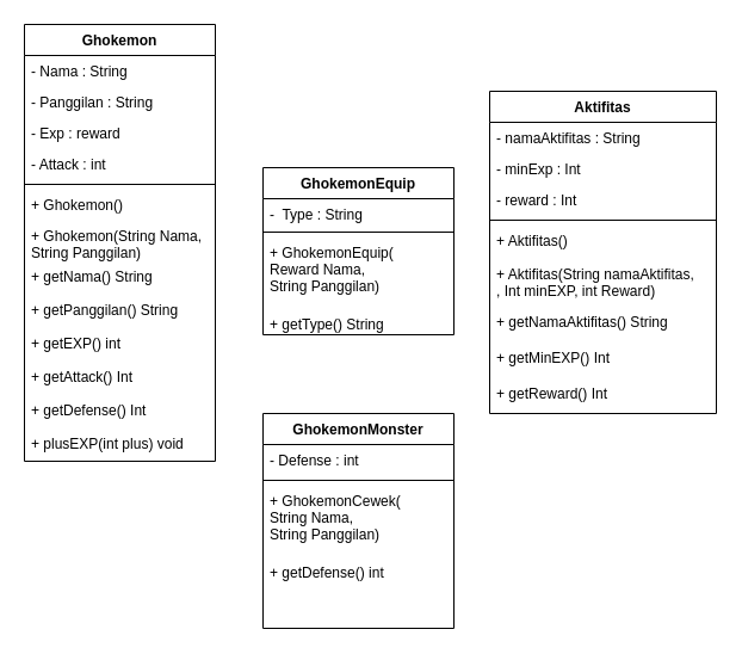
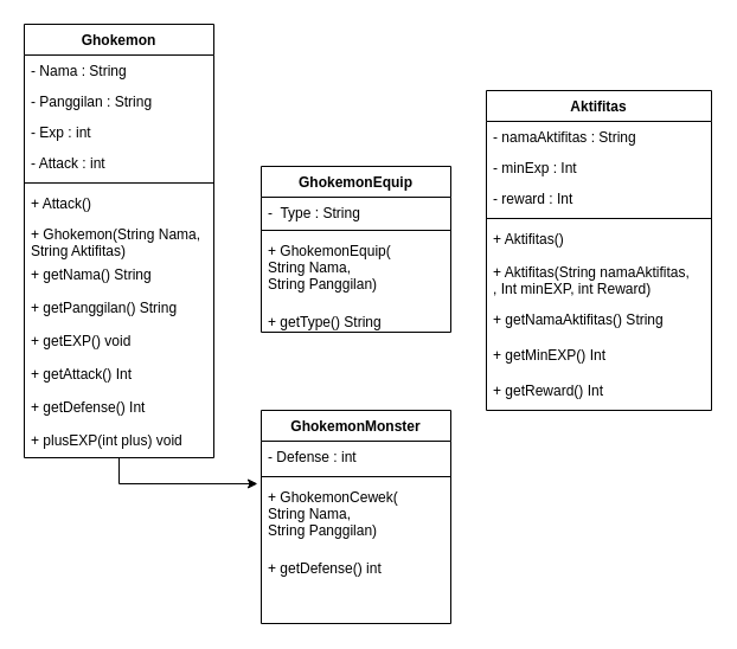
  <mxCell id="0" />
  <mxCell id="1" parent="0" />
+ <mxCell id="2" style="edgeStyle=orthogonalEdgeStyle;rounded=0;orthogonalLoop=1;jettySize=auto;html=1;entryX=-0.019;entryY=0.033;entryDx=0;entryDy=0;entryPerimeter=0;" edge="1" parent="1" source="3" target="25"><mxGeometry relative="1" as="geometry" /></mxCell>
  <mxCell id="3" value="Ghokemon" style="swimlane;fontStyle=1;align=center;verticalAlign=top;childLayout=stackLayout;horizontal=1;startSize=26;horizontalStack=0;resizeParent=1;resizeParentMax=0;resizeLast=0;collapsible=1;marginBottom=0;" parent="1" vertex="1"><mxGeometry x="20" y="20" width="160" height="366" as="geometry" /></mxCell>
  <mxCell id="4" value="- Nama : String" style="text;strokeColor=none;fillColor=none;align=left;verticalAlign=top;spacingLeft=4;spacingRight=4;overflow=hidden;rotatable=0;points=[[0,0.5],[1,0.5]];portConstraint=eastwest;" parent="3" vertex="1"><mxGeometry y="26" width="160" height="26" as="geometry" /></mxCell>
  <mxCell id="5" value="- Panggilan : String" style="text;strokeColor=none;fillColor=none;align=left;verticalAlign=top;spacingLeft=4;spacingRight=4;overflow=hidden;rotatable=0;points=[[0,0.5],[1,0.5]];portConstraint=eastwest;" parent="3" vertex="1"><mxGeometry y="52" width="160" height="26" as="geometry" /></mxCell>
- <mxCell id="6" value="- Exp : reward" style="text;strokeColor=none;fillColor=none;align=left;verticalAlign=top;spacingLeft=4;spacingRight=4;overflow=hidden;rotatable=0;points=[[0,0.5],[1,0.5]];portConstraint=eastwest;" parent="3" vertex="1"><mxGeometry y="78" width="160" height="26" as="geometry" /></mxCell>
+ <mxCell id="6" value="- Exp : int" style="text;strokeColor=none;fillColor=none;align=left;verticalAlign=top;spacingLeft=4;spacingRight=4;overflow=hidden;rotatable=0;points=[[0,0.5],[1,0.5]];portConstraint=eastwest;" parent="3" vertex="1"><mxGeometry y="78" width="160" height="26" as="geometry" /></mxCell>
  <mxCell id="7" value="- Attack : int" style="text;strokeColor=none;fillColor=none;align=left;verticalAlign=top;spacingLeft=4;spacingRight=4;overflow=hidden;rotatable=0;points=[[0,0.5],[1,0.5]];portConstraint=eastwest;" parent="3" vertex="1"><mxGeometry y="104" width="160" height="26" as="geometry" /></mxCell>
  <mxCell id="8" value="" style="line;strokeWidth=1;fillColor=none;align=left;verticalAlign=middle;spacingTop=-1;spacingLeft=3;spacingRight=3;rotatable=0;labelPosition=right;points=[];portConstraint=eastwest;" parent="3" vertex="1"><mxGeometry y="130" width="160" height="8" as="geometry" /></mxCell>
- <mxCell id="9" value="+ Ghokemon()" style="text;strokeColor=none;fillColor=none;align=left;verticalAlign=top;spacingLeft=4;spacingRight=4;overflow=hidden;rotatable=0;points=[[0,0.5],[1,0.5]];portConstraint=eastwest;" parent="3" vertex="1"><mxGeometry y="138" width="160" height="26" as="geometry" /></mxCell>
- <mxCell id="10" value="+ Ghokemon(String Nama,&#10;String Panggilan)" style="text;strokeColor=none;fillColor=none;align=left;verticalAlign=top;spacingLeft=4;spacingRight=4;overflow=hidden;rotatable=0;points=[[0,0.5],[1,0.5]];portConstraint=eastwest;" parent="3" vertex="1"><mxGeometry y="164" width="160" height="34" as="geometry" /></mxCell>
+ <mxCell id="9" value="+ Attack()" style="text;strokeColor=none;fillColor=none;align=left;verticalAlign=top;spacingLeft=4;spacingRight=4;overflow=hidden;rotatable=0;points=[[0,0.5],[1,0.5]];portConstraint=eastwest;" parent="3" vertex="1"><mxGeometry y="138" width="160" height="26" as="geometry" /></mxCell>
+ <mxCell id="10" value="+ Ghokemon(String Nama,&#10;String Aktifitas)" style="text;strokeColor=none;fillColor=none;align=left;verticalAlign=top;spacingLeft=4;spacingRight=4;overflow=hidden;rotatable=0;points=[[0,0.5],[1,0.5]];portConstraint=eastwest;" parent="3" vertex="1"><mxGeometry y="164" width="160" height="34" as="geometry" /></mxCell>
  <mxCell id="11" value="+ getNama() String" style="text;strokeColor=none;fillColor=none;align=left;verticalAlign=top;spacingLeft=4;spacingRight=4;overflow=hidden;rotatable=0;points=[[0,0.5],[1,0.5]];portConstraint=eastwest;" parent="3" vertex="1"><mxGeometry y="198" width="160" height="28" as="geometry" /></mxCell>
  <mxCell id="12" value="+ getPanggilan() String" style="text;strokeColor=none;fillColor=none;align=left;verticalAlign=top;spacingLeft=4;spacingRight=4;overflow=hidden;rotatable=0;points=[[0,0.5],[1,0.5]];portConstraint=eastwest;" parent="3" vertex="1"><mxGeometry y="226" width="160" height="28" as="geometry" /></mxCell>
- <mxCell id="13" value="+ getEXP() int" style="text;strokeColor=none;fillColor=none;align=left;verticalAlign=top;spacingLeft=4;spacingRight=4;overflow=hidden;rotatable=0;points=[[0,0.5],[1,0.5]];portConstraint=eastwest;" parent="3" vertex="1"><mxGeometry y="254" width="160" height="28" as="geometry" /></mxCell>
+ <mxCell id="13" value="+ getEXP() void" style="text;strokeColor=none;fillColor=none;align=left;verticalAlign=top;spacingLeft=4;spacingRight=4;overflow=hidden;rotatable=0;points=[[0,0.5],[1,0.5]];portConstraint=eastwest;" parent="3" vertex="1"><mxGeometry y="254" width="160" height="28" as="geometry" /></mxCell>
  <mxCell id="14" value="+ getAttack() Int" style="text;strokeColor=none;fillColor=none;align=left;verticalAlign=top;spacingLeft=4;spacingRight=4;overflow=hidden;rotatable=0;points=[[0,0.5],[1,0.5]];portConstraint=eastwest;" parent="3" vertex="1"><mxGeometry y="282" width="160" height="28" as="geometry" /></mxCell>
  <mxCell id="15" value="+ getDefense() Int" style="text;strokeColor=none;fillColor=none;align=left;verticalAlign=top;spacingLeft=4;spacingRight=4;overflow=hidden;rotatable=0;points=[[0,0.5],[1,0.5]];portConstraint=eastwest;" vertex="1" parent="3"><mxGeometry y="310" width="160" height="28" as="geometry" /></mxCell>
  <mxCell id="16" value="+ plusEXP(int plus) void" style="text;strokeColor=none;fillColor=none;align=left;verticalAlign=top;spacingLeft=4;spacingRight=4;overflow=hidden;rotatable=0;points=[[0,0.5],[1,0.5]];portConstraint=eastwest;" vertex="1" parent="3"><mxGeometry y="338" width="160" height="28" as="geometry" /></mxCell>
  <mxCell id="17" value="GhokemonEquip" style="swimlane;fontStyle=1;align=center;verticalAlign=top;childLayout=stackLayout;horizontal=1;startSize=26;horizontalStack=0;resizeParent=1;resizeParentMax=0;resizeLast=0;collapsible=1;marginBottom=0;" parent="1" vertex="1"><mxGeometry x="220" y="140" width="160" height="140" as="geometry" /></mxCell>
  <mxCell id="18" value="-  Type : String&#10;" style="text;strokeColor=none;fillColor=none;align=left;verticalAlign=top;spacingLeft=4;spacingRight=4;overflow=hidden;rotatable=0;points=[[0,0.5],[1,0.5]];portConstraint=eastwest;" vertex="1" parent="17"><mxGeometry y="26" width="160" height="24" as="geometry" /></mxCell>
  <mxCell id="19" value="" style="line;strokeWidth=1;fillColor=none;align=left;verticalAlign=middle;spacingTop=-1;spacingLeft=3;spacingRight=3;rotatable=0;labelPosition=right;points=[];portConstraint=eastwest;" parent="17" vertex="1"><mxGeometry y="50" width="160" height="8" as="geometry" /></mxCell>
- <mxCell id="20" value="+ GhokemonEquip(&#10;Reward Nama, &#10;String Panggilan)" style="text;strokeColor=none;fillColor=none;align=left;verticalAlign=top;spacingLeft=4;spacingRight=4;overflow=hidden;rotatable=0;points=[[0,0.5],[1,0.5]];portConstraint=eastwest;" parent="17" vertex="1"><mxGeometry y="58" width="160" height="60" as="geometry" /></mxCell>
+ <mxCell id="20" value="+ GhokemonEquip(&#10;String Nama, &#10;String Panggilan)" style="text;strokeColor=none;fillColor=none;align=left;verticalAlign=top;spacingLeft=4;spacingRight=4;overflow=hidden;rotatable=0;points=[[0,0.5],[1,0.5]];portConstraint=eastwest;" parent="17" vertex="1"><mxGeometry y="58" width="160" height="60" as="geometry" /></mxCell>
  <mxCell id="21" value="+ getType() String" style="text;strokeColor=none;fillColor=none;align=left;verticalAlign=top;spacingLeft=4;spacingRight=4;overflow=hidden;rotatable=0;points=[[0,0.5],[1,0.5]];portConstraint=eastwest;" vertex="1" parent="17"><mxGeometry y="118" width="160" height="22" as="geometry" /></mxCell>
  <mxCell id="22" value="GhokemonMonster" style="swimlane;fontStyle=1;align=center;verticalAlign=top;childLayout=stackLayout;horizontal=1;startSize=26;horizontalStack=0;resizeParent=1;resizeParentMax=0;resizeLast=0;collapsible=1;marginBottom=0;" parent="1" vertex="1"><mxGeometry x="220" y="346" width="160" height="180" as="geometry" /></mxCell>
  <mxCell id="23" value="- Defense : int" style="text;strokeColor=none;fillColor=none;align=left;verticalAlign=top;spacingLeft=4;spacingRight=4;overflow=hidden;rotatable=0;points=[[0,0.5],[1,0.5]];portConstraint=eastwest;" parent="22" vertex="1"><mxGeometry y="26" width="160" height="26" as="geometry" /></mxCell>
  <mxCell id="24" value="" style="line;strokeWidth=1;fillColor=none;align=left;verticalAlign=middle;spacingTop=-1;spacingLeft=3;spacingRight=3;rotatable=0;labelPosition=right;points=[];portConstraint=eastwest;" parent="22" vertex="1"><mxGeometry y="52" width="160" height="8" as="geometry" /></mxCell>
  <mxCell id="25" value="+ GhokemonCewek(&#10;String Nama, &#10;String Panggilan)" style="text;strokeColor=none;fillColor=none;align=left;verticalAlign=top;spacingLeft=4;spacingRight=4;overflow=hidden;rotatable=0;points=[[0,0.5],[1,0.5]];portConstraint=eastwest;" parent="22" vertex="1"><mxGeometry y="60" width="160" height="60" as="geometry" /></mxCell>
  <mxCell id="26" value="+ getDefense() int" style="text;strokeColor=none;fillColor=none;align=left;verticalAlign=top;spacingLeft=4;spacingRight=4;overflow=hidden;rotatable=0;points=[[0,0.5],[1,0.5]];portConstraint=eastwest;" vertex="1" parent="22"><mxGeometry y="120" width="160" height="60" as="geometry" /></mxCell>
  <mxCell id="27" value="Aktifitas" style="swimlane;fontStyle=1;align=center;verticalAlign=top;childLayout=stackLayout;horizontal=1;startSize=26;horizontalStack=0;resizeParent=1;resizeParentMax=0;resizeLast=0;collapsible=1;marginBottom=0;" parent="1" vertex="1"><mxGeometry x="410" y="76" width="190" height="270" as="geometry" /></mxCell>
  <mxCell id="28" value="- namaAktifitas : String" style="text;strokeColor=none;fillColor=none;align=left;verticalAlign=top;spacingLeft=4;spacingRight=4;overflow=hidden;rotatable=0;points=[[0,0.5],[1,0.5]];portConstraint=eastwest;" parent="27" vertex="1"><mxGeometry y="26" width="190" height="26" as="geometry" /></mxCell>
  <mxCell id="29" value="- minExp : Int" style="text;strokeColor=none;fillColor=none;align=left;verticalAlign=top;spacingLeft=4;spacingRight=4;overflow=hidden;rotatable=0;points=[[0,0.5],[1,0.5]];portConstraint=eastwest;" parent="27" vertex="1"><mxGeometry y="52" width="190" height="26" as="geometry" /></mxCell>
  <mxCell id="30" value="- reward : Int" style="text;strokeColor=none;fillColor=none;align=left;verticalAlign=top;spacingLeft=4;spacingRight=4;overflow=hidden;rotatable=0;points=[[0,0.5],[1,0.5]];portConstraint=eastwest;" parent="27" vertex="1"><mxGeometry y="78" width="190" height="26" as="geometry" /></mxCell>
  <mxCell id="31" value="" style="line;strokeWidth=1;fillColor=none;align=left;verticalAlign=middle;spacingTop=-1;spacingLeft=3;spacingRight=3;rotatable=0;labelPosition=right;points=[];portConstraint=eastwest;" parent="27" vertex="1"><mxGeometry y="104" width="190" height="8" as="geometry" /></mxCell>
  <mxCell id="32" value="+ Aktifitas()" style="text;strokeColor=none;fillColor=none;align=left;verticalAlign=top;spacingLeft=4;spacingRight=4;overflow=hidden;rotatable=0;points=[[0,0.5],[1,0.5]];portConstraint=eastwest;" parent="27" vertex="1"><mxGeometry y="112" width="190" height="28" as="geometry" /></mxCell>
  <mxCell id="33" value="+ Aktifitas(String namaAktifitas,&#10;, Int minEXP, int Reward)" style="text;strokeColor=none;fillColor=none;align=left;verticalAlign=top;spacingLeft=4;spacingRight=4;overflow=hidden;rotatable=0;points=[[0,0.5],[1,0.5]];portConstraint=eastwest;" parent="27" vertex="1"><mxGeometry y="140" width="190" height="40" as="geometry" /></mxCell>
  <mxCell id="34" value="+ getNamaAktifitas() String" style="text;strokeColor=none;fillColor=none;align=left;verticalAlign=top;spacingLeft=4;spacingRight=4;overflow=hidden;rotatable=0;points=[[0,0.5],[1,0.5]];portConstraint=eastwest;" vertex="1" parent="27"><mxGeometry y="180" width="190" height="30" as="geometry" /></mxCell>
  <mxCell id="35" value="+ getMinEXP() Int" style="text;strokeColor=none;fillColor=none;align=left;verticalAlign=top;spacingLeft=4;spacingRight=4;overflow=hidden;rotatable=0;points=[[0,0.5],[1,0.5]];portConstraint=eastwest;" vertex="1" parent="27"><mxGeometry y="210" width="190" height="30" as="geometry" /></mxCell>
  <mxCell id="36" value="+ getReward() Int" style="text;strokeColor=none;fillColor=none;align=left;verticalAlign=top;spacingLeft=4;spacingRight=4;overflow=hidden;rotatable=0;points=[[0,0.5],[1,0.5]];portConstraint=eastwest;" vertex="1" parent="27"><mxGeometry y="240" width="190" height="30" as="geometry" /></mxCell>
